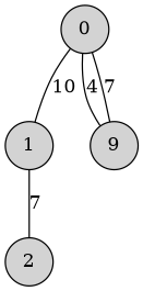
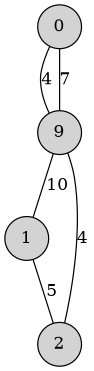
  graph {
    node [Country="United States" Internal=1 Latitude=50 Longitude=50 shape=circle style=filled]
    edge [LinkNote=c capacity=4]
    n1 [label=0]
    n2 [Latitude=100 label=1]
    n3 [Longitude=100 label=9]
    n4 [Latitude=100 Longitude=100 label=2]
-   n1 -- n2 [LinkLabel="NY-CH" capacity=10 label=10]
+   n3 -- n2 [LinkLabel="NY-CH" capacity=10 label=10]
    n1 -- n3 [LinkLabel="SE-NY" label=4]
    n1 -- n3 [LinkLabel="NY-SE" capacity=7 label=7]
-   n2 -- n4 [LinkLabel="CH-DC" capacity=5 label=7]
+   n2 -- n4 [LinkLabel="CH-DC" capacity=5 label=5]
+   n4 -- n3 [LinkLabel="DC-SE" label=4]
  }
